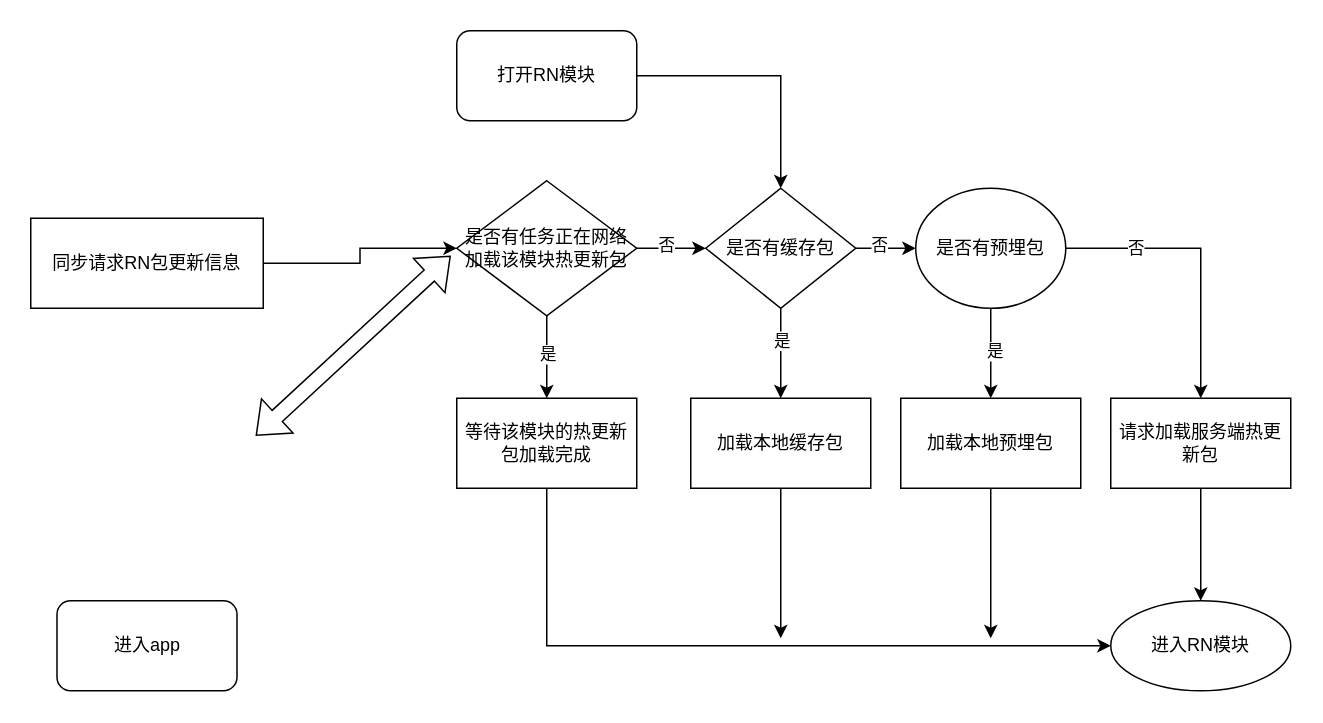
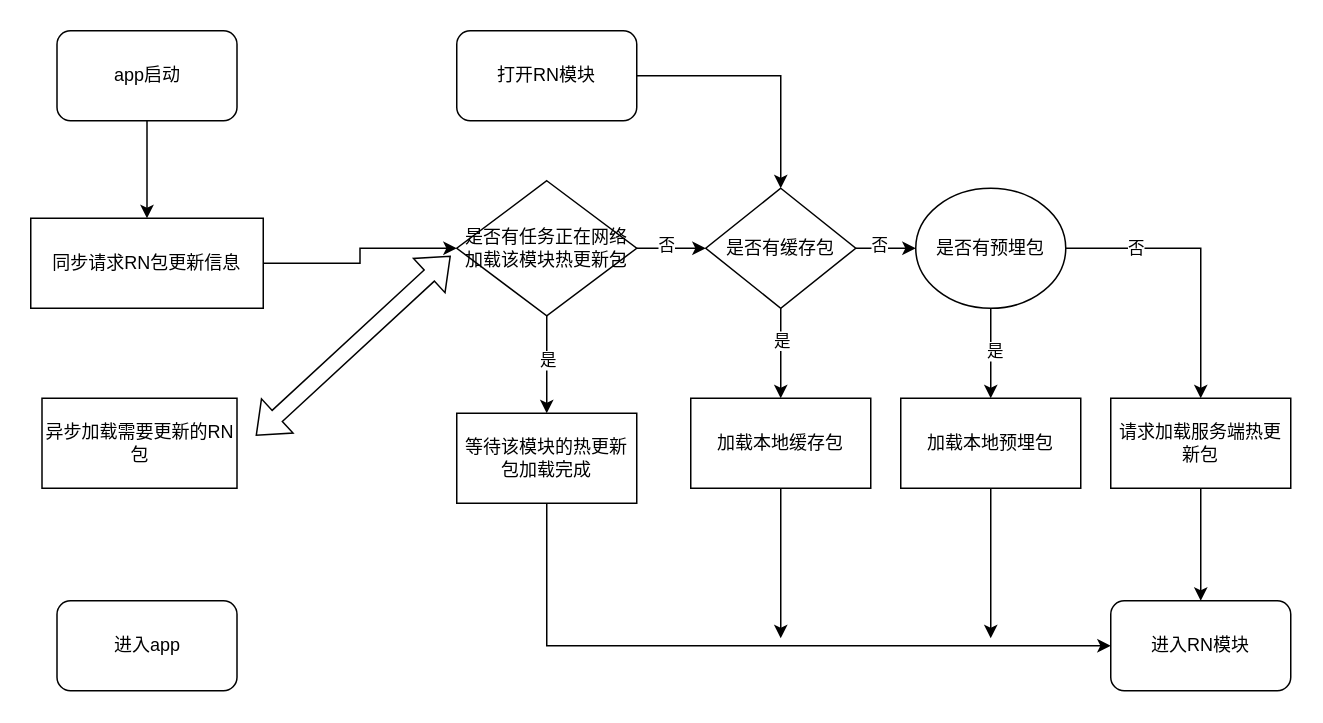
  <mxCell id="0" />
  <mxCell id="1" parent="0" />
+ <mxCell id="2" value="" style="edgeStyle=orthogonalEdgeStyle;rounded=0;orthogonalLoop=1;jettySize=auto;html=1;" parent="1" source="3" target="5" edge="1"><mxGeometry relative="1" as="geometry" /></mxCell>
+ <mxCell id="3" value="app启动" style="rounded=1;whiteSpace=wrap;html=1;" parent="1" vertex="1"><mxGeometry x="37.5" y="20" width="120" height="60" as="geometry" /></mxCell>
  <mxCell id="4" style="edgeStyle=orthogonalEdgeStyle;rounded=0;orthogonalLoop=1;jettySize=auto;html=1;" parent="1" source="5" target="14" edge="1"><mxGeometry relative="1" as="geometry" /></mxCell>
  <mxCell id="5" value="同步请求RN包更新信息" style="rounded=0;whiteSpace=wrap;html=1;" parent="1" vertex="1"><mxGeometry x="20" y="145" width="155" height="60" as="geometry" /></mxCell>
+ <mxCell id="6" value="异步加载需要更新的RN包" style="rounded=0;whiteSpace=wrap;html=1;" parent="1" vertex="1"><mxGeometry x="27.5" y="265" width="130" height="60" as="geometry" /></mxCell>
  <mxCell id="7" value="进入app" style="rounded=1;whiteSpace=wrap;html=1;" parent="1" vertex="1"><mxGeometry x="37.5" y="400" width="120" height="60" as="geometry" /></mxCell>
  <mxCell id="8" value="" style="edgeStyle=orthogonalEdgeStyle;rounded=0;orthogonalLoop=1;jettySize=auto;html=1;" parent="1" source="9" target="22" edge="1"><mxGeometry relative="1" as="geometry" /></mxCell>
  <mxCell id="9" value="打开RN模块" style="rounded=1;whiteSpace=wrap;html=1;" parent="1" vertex="1"><mxGeometry x="304" y="20" width="120" height="60" as="geometry" /></mxCell>
  <mxCell id="10" style="edgeStyle=orthogonalEdgeStyle;rounded=0;orthogonalLoop=1;jettySize=auto;html=1;entryX=0.5;entryY=0;entryDx=0;entryDy=0;" parent="1" source="14" target="16" edge="1"><mxGeometry relative="1" as="geometry" /></mxCell>
  <mxCell id="11" value="是" style="edgeLabel;html=1;align=center;verticalAlign=middle;resizable=0;points=[];" parent="10" vertex="1" connectable="0"><mxGeometry x="-0.109" relative="1" as="geometry"><mxPoint as="offset" /></mxGeometry></mxCell>
  <mxCell id="12" value="" style="edgeStyle=orthogonalEdgeStyle;rounded=0;orthogonalLoop=1;jettySize=auto;html=1;" parent="1" source="14" target="22" edge="1"><mxGeometry relative="1" as="geometry" /></mxCell>
  <mxCell id="13" value="否" style="edgeLabel;html=1;align=center;verticalAlign=middle;resizable=0;points=[];" parent="12" vertex="1" connectable="0"><mxGeometry x="-0.185" y="3" relative="1" as="geometry"><mxPoint as="offset" /></mxGeometry></mxCell>
  <mxCell id="14" value="是否有任务正在网络加载该模块热更新包" style="rhombus;whiteSpace=wrap;html=1;" parent="1" vertex="1"><mxGeometry x="304" y="120" width="120" height="90" as="geometry" /></mxCell>
  <mxCell id="15" style="edgeStyle=orthogonalEdgeStyle;rounded=0;orthogonalLoop=1;jettySize=auto;html=1;" parent="1" source="16" target="17" edge="1"><mxGeometry relative="1" as="geometry"><Array as="points"><mxPoint x="364" y="430" /></Array></mxGeometry></mxCell>
- <mxCell id="16" value="等待该模块的热更新包加载完成" style="rounded=0;whiteSpace=wrap;html=1;" parent="1" vertex="1"><mxGeometry x="304" y="265" width="120" height="60" as="geometry" /></mxCell>
- <mxCell id="17" value="进入RN模块" style="ellipse;whiteSpace=wrap;html=1;" parent="1" vertex="1"><mxGeometry x="740" y="400" width="120" height="60" as="geometry" /></mxCell>
+ <mxCell id="16" value="等待该模块的热更新包加载完成" style="rounded=0;whiteSpace=wrap;html=1;" parent="1" vertex="1"><mxGeometry x="304" y="275" width="120" height="60" as="geometry" /></mxCell>
+ <mxCell id="17" value="进入RN模块" style="rounded=1;whiteSpace=wrap;html=1;" parent="1" vertex="1"><mxGeometry x="740" y="400" width="120" height="60" as="geometry" /></mxCell>
  <mxCell id="18" value="" style="edgeStyle=orthogonalEdgeStyle;rounded=0;orthogonalLoop=1;jettySize=auto;html=1;" parent="1" source="22" target="27" edge="1"><mxGeometry relative="1" as="geometry" /></mxCell>
  <mxCell id="19" value="否" style="edgeLabel;html=1;align=center;verticalAlign=middle;resizable=0;points=[];" parent="18" vertex="1" connectable="0"><mxGeometry x="-0.263" y="3" relative="1" as="geometry"><mxPoint as="offset" /></mxGeometry></mxCell>
  <mxCell id="20" value="" style="edgeStyle=orthogonalEdgeStyle;rounded=0;orthogonalLoop=1;jettySize=auto;html=1;" parent="1" source="22" target="29" edge="1"><mxGeometry relative="1" as="geometry" /></mxCell>
  <mxCell id="21" value="是" style="edgeLabel;html=1;align=center;verticalAlign=middle;resizable=0;points=[];" parent="20" vertex="1" connectable="0"><mxGeometry x="-0.297" relative="1" as="geometry"><mxPoint as="offset" /></mxGeometry></mxCell>
  <mxCell id="22" value="是否有缓存包" style="rhombus;whiteSpace=wrap;html=1;" parent="1" vertex="1"><mxGeometry x="470" y="125" width="100" height="80" as="geometry" /></mxCell>
  <mxCell id="23" style="edgeStyle=orthogonalEdgeStyle;rounded=0;orthogonalLoop=1;jettySize=auto;html=1;entryX=0.5;entryY=0;entryDx=0;entryDy=0;" parent="1" source="27" target="33" edge="1"><mxGeometry relative="1" as="geometry" /></mxCell>
  <mxCell id="24" value="否" style="edgeLabel;html=1;align=center;verticalAlign=middle;resizable=0;points=[];" parent="23" vertex="1" connectable="0"><mxGeometry x="-0.512" y="1" relative="1" as="geometry"><mxPoint as="offset" /></mxGeometry></mxCell>
  <mxCell id="25" value="" style="edgeStyle=orthogonalEdgeStyle;rounded=0;orthogonalLoop=1;jettySize=auto;html=1;" parent="1" source="27" target="31" edge="1"><mxGeometry relative="1" as="geometry" /></mxCell>
  <mxCell id="26" value="是" style="edgeLabel;html=1;align=center;verticalAlign=middle;resizable=0;points=[];" parent="25" vertex="1" connectable="0"><mxGeometry x="-0.075" y="2" relative="1" as="geometry"><mxPoint as="offset" /></mxGeometry></mxCell>
  <mxCell id="27" value="是否有预埋包" style="ellipse;whiteSpace=wrap;html=1;" parent="1" vertex="1"><mxGeometry x="610" y="125" width="100" height="80" as="geometry" /></mxCell>
  <mxCell id="28" style="edgeStyle=orthogonalEdgeStyle;rounded=0;orthogonalLoop=1;jettySize=auto;html=1;" parent="1" source="29" edge="1"><mxGeometry relative="1" as="geometry"><mxPoint x="520" y="425" as="targetPoint" /></mxGeometry></mxCell>
  <mxCell id="29" value="加载本地缓存包" style="rounded=0;whiteSpace=wrap;html=1;" parent="1" vertex="1"><mxGeometry x="460" y="265" width="120" height="60" as="geometry" /></mxCell>
  <mxCell id="30" style="edgeStyle=orthogonalEdgeStyle;rounded=0;orthogonalLoop=1;jettySize=auto;html=1;" parent="1" source="31" edge="1"><mxGeometry relative="1" as="geometry"><mxPoint x="660" y="425" as="targetPoint" /></mxGeometry></mxCell>
  <mxCell id="31" value="加载本地预埋包" style="rounded=0;whiteSpace=wrap;html=1;" parent="1" vertex="1"><mxGeometry x="600" y="265" width="120" height="60" as="geometry" /></mxCell>
  <mxCell id="32" value="" style="edgeStyle=orthogonalEdgeStyle;rounded=0;orthogonalLoop=1;jettySize=auto;html=1;" parent="1" source="33" target="17" edge="1"><mxGeometry relative="1" as="geometry" /></mxCell>
  <mxCell id="33" value="请求加载服务端热更新包" style="rounded=0;whiteSpace=wrap;html=1;" parent="1" vertex="1"><mxGeometry x="740" y="265" width="120" height="60" as="geometry" /></mxCell>
  <mxCell id="34" value="" style="shape=flexArrow;endArrow=classic;startArrow=classic;html=1;rounded=0;" parent="1" edge="1"><mxGeometry width="100" height="100" relative="1" as="geometry"><mxPoint x="170" y="290" as="sourcePoint" /><mxPoint x="300" y="170" as="targetPoint" /></mxGeometry></mxCell>
